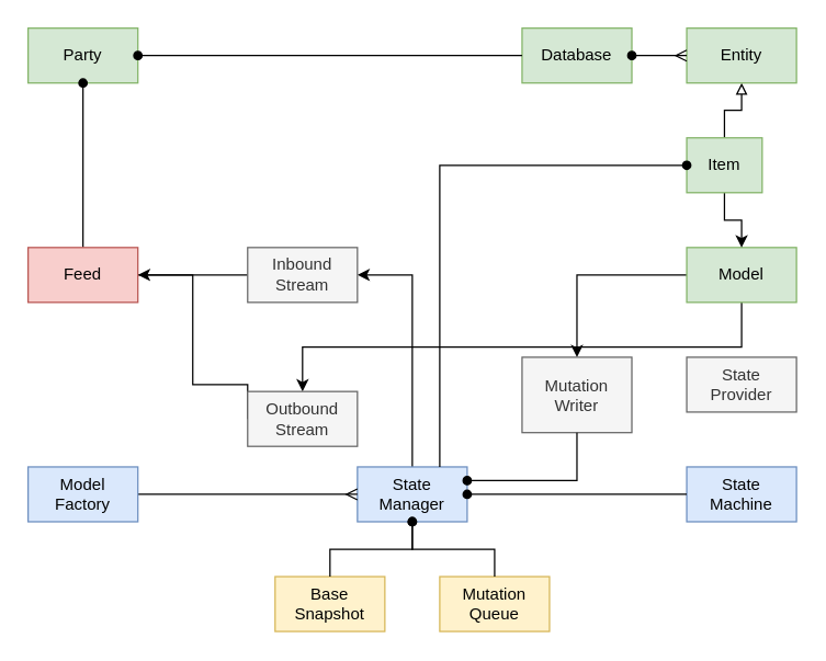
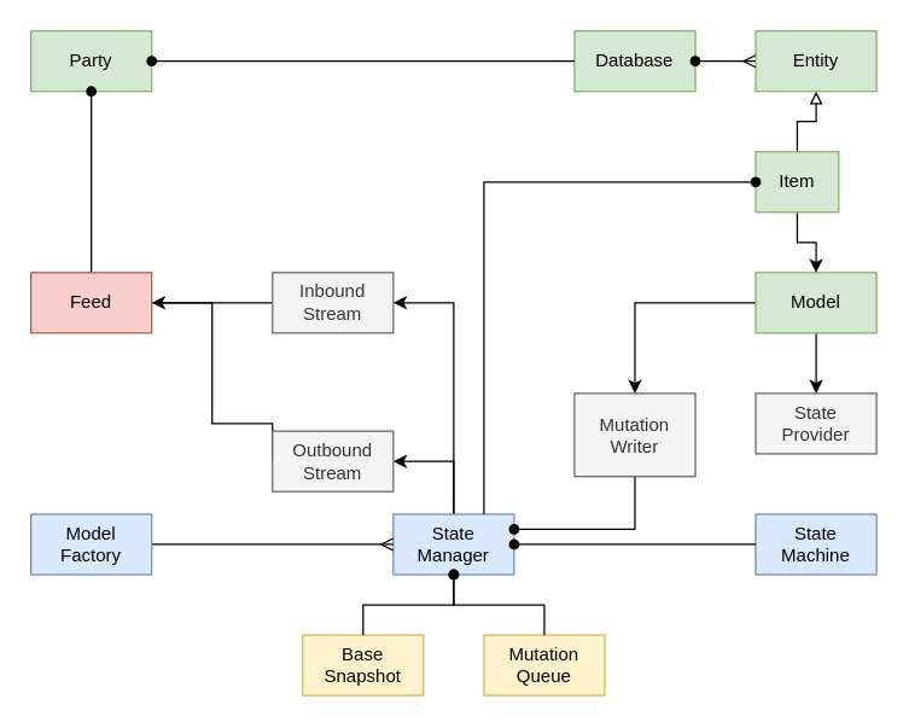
  <mxCell id="0" />
  <mxCell id="1" parent="0" />
- <mxCell id="2" style="edgeStyle=orthogonalEdgeStyle;rounded=0;orthogonalLoop=1;jettySize=auto;html=1;exitX=0.5;exitY=1;exitDx=0;exitDy=0;endArrow=classic;endFill=1;" parent="1" source="4" target="26" edge="1"><mxGeometry relative="1" as="geometry" /></mxCell>
+ <mxCell id="2" style="edgeStyle=orthogonalEdgeStyle;rounded=0;orthogonalLoop=1;jettySize=auto;html=1;exitX=0.5;exitY=1;exitDx=0;exitDy=0;entryX=0.5;entryY=0;entryDx=0;entryDy=0;endArrow=classic;endFill=1;" parent="1" source="4" target="16" edge="1"><mxGeometry relative="1" as="geometry" /></mxCell>
  <mxCell id="3" style="edgeStyle=orthogonalEdgeStyle;rounded=0;orthogonalLoop=1;jettySize=auto;html=1;entryX=0.5;entryY=0;entryDx=0;entryDy=0;endArrow=classic;endFill=1;" parent="1" source="4" target="17" edge="1"><mxGeometry relative="1" as="geometry" /></mxCell>
  <mxCell id="4" value="Model" style="rounded=0;whiteSpace=wrap;html=1;fillColor=#d5e8d4;strokeColor=#82b366;" parent="1" vertex="1"><mxGeometry x="500" y="180" width="80" height="40" as="geometry" /></mxCell>
  <mxCell id="5" value="State&lt;br&gt;Machine" style="rounded=0;whiteSpace=wrap;html=1;fillColor=#dae8fc;strokeColor=#6c8ebf;" parent="1" vertex="1"><mxGeometry x="500" y="340" width="80" height="40" as="geometry" /></mxCell>
+ <mxCell id="6" style="edgeStyle=orthogonalEdgeStyle;rounded=0;orthogonalLoop=1;jettySize=auto;html=1;exitX=1;exitY=0.5;exitDx=0;exitDy=0;startArrow=classic;startFill=1;endArrow=none;endFill=0;" parent="1" source="26" target="8" edge="1"><mxGeometry relative="1" as="geometry" /></mxCell>
  <mxCell id="7" style="edgeStyle=orthogonalEdgeStyle;rounded=0;orthogonalLoop=1;jettySize=auto;html=1;exitX=1;exitY=0.5;exitDx=0;exitDy=0;entryX=0.5;entryY=0;entryDx=0;entryDy=0;startArrow=classic;startFill=1;endArrow=none;endFill=0;" parent="1" source="28" target="8" edge="1"><mxGeometry relative="1" as="geometry"><mxPoint x="340" y="350" as="targetPoint" /><Array as="points"><mxPoint x="300" y="200" /></Array></mxGeometry></mxCell>
  <mxCell id="8" value="State&lt;br&gt;Manager" style="rounded=0;whiteSpace=wrap;html=1;fillColor=#dae8fc;strokeColor=#6c8ebf;" parent="1" vertex="1"><mxGeometry x="260" y="340" width="80" height="40" as="geometry" /></mxCell>
  <mxCell id="9" style="edgeStyle=orthogonalEdgeStyle;rounded=0;orthogonalLoop=1;jettySize=auto;html=1;" parent="1" source="11" target="4" edge="1"><mxGeometry relative="1" as="geometry" /></mxCell>
  <mxCell id="10" style="edgeStyle=orthogonalEdgeStyle;rounded=0;orthogonalLoop=1;jettySize=auto;html=1;exitX=0.5;exitY=0;exitDx=0;exitDy=0;entryX=0.5;entryY=1;entryDx=0;entryDy=0;endArrow=block;endFill=0;" parent="1" source="11" target="20" edge="1"><mxGeometry relative="1" as="geometry" /></mxCell>
  <mxCell id="11" value="Item" style="rounded=0;whiteSpace=wrap;html=1;fillColor=#d5e8d4;strokeColor=#82b366;" parent="1" vertex="1"><mxGeometry x="500" y="100" width="55" height="40" as="geometry" /></mxCell>
  <mxCell id="12" value="" style="edgeStyle=orthogonalEdgeStyle;rounded=0;orthogonalLoop=1;jettySize=auto;html=1;exitX=1;exitY=0.5;exitDx=0;exitDy=0;endArrow=ERmany;endFill=0;" parent="1" source="13" target="8" edge="1"><mxGeometry relative="1" as="geometry" /></mxCell>
  <mxCell id="13" value="Model&lt;br&gt;Factory" style="rounded=0;whiteSpace=wrap;html=1;fillColor=#dae8fc;strokeColor=#6c8ebf;" parent="1" vertex="1"><mxGeometry x="20" y="340" width="80" height="40" as="geometry" /></mxCell>
  <mxCell id="14" value="Mutation&lt;br&gt;Queue" style="rounded=0;whiteSpace=wrap;html=1;fillColor=#fff2cc;strokeColor=#d6b656;" parent="1" vertex="1"><mxGeometry x="320" y="420" width="80" height="40" as="geometry" /></mxCell>
  <mxCell id="15" value="Base&lt;br&gt;Snapshot" style="rounded=0;whiteSpace=wrap;html=1;fillColor=#fff2cc;strokeColor=#d6b656;" parent="1" vertex="1"><mxGeometry x="200" y="420" width="80" height="40" as="geometry" /></mxCell>
  <mxCell id="16" value="State&lt;br&gt;Provider" style="rounded=0;whiteSpace=wrap;html=1;fillColor=#f5f5f5;strokeColor=#666666;fontColor=#333333;" parent="1" vertex="1"><mxGeometry x="500" y="260" width="80" height="40" as="geometry" /></mxCell>
  <mxCell id="17" value="Mutation&lt;br&gt;Writer" style="rounded=0;whiteSpace=wrap;html=1;fillColor=#f5f5f5;strokeColor=#666666;fontColor=#333333;" parent="1" vertex="1"><mxGeometry x="380" y="260" width="80" height="55" as="geometry" /></mxCell>
  <mxCell id="18" style="edgeStyle=orthogonalEdgeStyle;rounded=0;orthogonalLoop=1;jettySize=auto;html=1;entryX=1;entryY=0.25;entryDx=0;entryDy=0;endArrow=oval;endFill=1;" parent="1" source="17" target="8" edge="1"><mxGeometry relative="1" as="geometry"><Array as="points"><mxPoint x="420" y="350" /></Array></mxGeometry></mxCell>
  <mxCell id="19" style="edgeStyle=orthogonalEdgeStyle;rounded=0;orthogonalLoop=1;jettySize=auto;html=1;entryX=1;entryY=0.5;entryDx=0;entryDy=0;endArrow=oval;endFill=1;" parent="1" source="5" target="8" edge="1"><mxGeometry relative="1" as="geometry" /></mxCell>
  <mxCell id="20" value="Entity" style="rounded=0;whiteSpace=wrap;html=1;fillColor=#d5e8d4;strokeColor=#82b366;" parent="1" vertex="1"><mxGeometry x="500" y="20" width="80" height="40" as="geometry" /></mxCell>
  <mxCell id="21" style="edgeStyle=orthogonalEdgeStyle;rounded=0;orthogonalLoop=1;jettySize=auto;html=1;exitX=0.5;exitY=0;exitDx=0;exitDy=0;entryX=0.5;entryY=1;entryDx=0;entryDy=0;endArrow=oval;endFill=1;" parent="1" source="15" target="8" edge="1"><mxGeometry relative="1" as="geometry" /></mxCell>
  <mxCell id="22" style="edgeStyle=orthogonalEdgeStyle;rounded=0;orthogonalLoop=1;jettySize=auto;html=1;exitX=0.5;exitY=0;exitDx=0;exitDy=0;entryX=0.5;entryY=1;entryDx=0;entryDy=0;endArrow=oval;endFill=1;" parent="1" source="14" target="8" edge="1"><mxGeometry relative="1" as="geometry" /></mxCell>
  <mxCell id="23" value="Database" style="rounded=0;whiteSpace=wrap;html=1;fillColor=#d5e8d4;strokeColor=#82b366;" parent="1" vertex="1"><mxGeometry x="380" y="20" width="80" height="40" as="geometry" /></mxCell>
  <mxCell id="24" style="edgeStyle=orthogonalEdgeStyle;rounded=0;orthogonalLoop=1;jettySize=auto;html=1;endArrow=ERmany;endFill=0;entryX=0;entryY=0.5;entryDx=0;entryDy=0;startArrow=oval;startFill=1;" parent="1" source="23" target="20" edge="1"><mxGeometry relative="1" as="geometry" /></mxCell>
  <mxCell id="25" style="edgeStyle=orthogonalEdgeStyle;rounded=0;orthogonalLoop=1;jettySize=auto;html=1;startArrow=classic;startFill=1;endArrow=none;endFill=0;entryX=0;entryY=0.5;entryDx=0;entryDy=0;exitX=1;exitY=0.5;exitDx=0;exitDy=0;" parent="1" source="31" target="26" edge="1"><mxGeometry relative="1" as="geometry"><mxPoint x="-60" y="200" as="sourcePoint" /><Array as="points"><mxPoint x="140" y="200" /><mxPoint x="140" y="280" /></Array></mxGeometry></mxCell>
  <mxCell id="26" value="Outbound&lt;br&gt;Stream" style="rounded=0;whiteSpace=wrap;html=1;fillColor=#f5f5f5;strokeColor=#666666;fontColor=#333333;" parent="1" vertex="1"><mxGeometry x="180" y="285" width="80" height="40" as="geometry" /></mxCell>
  <mxCell id="27" style="edgeStyle=orthogonalEdgeStyle;rounded=0;orthogonalLoop=1;jettySize=auto;html=1;exitX=1;exitY=0.5;exitDx=0;exitDy=0;startArrow=none;startFill=1;endArrow=none;endFill=0;entryX=0;entryY=0.5;entryDx=0;entryDy=0;" parent="1" source="31" target="28" edge="1"><mxGeometry relative="1" as="geometry"><mxPoint x="60" y="340" as="sourcePoint" /></mxGeometry></mxCell>
  <mxCell id="28" value="Inbound&lt;br&gt;Stream" style="rounded=0;whiteSpace=wrap;html=1;fillColor=#f5f5f5;strokeColor=#666666;fontColor=#333333;" parent="1" vertex="1"><mxGeometry x="180" y="180" width="80" height="40" as="geometry" /></mxCell>
  <mxCell id="29" value="Party" style="rounded=0;whiteSpace=wrap;html=1;fillColor=#d5e8d4;strokeColor=#82b366;" parent="1" vertex="1"><mxGeometry x="20" y="20" width="80" height="40" as="geometry" /></mxCell>
  <mxCell id="30" style="edgeStyle=orthogonalEdgeStyle;rounded=0;orthogonalLoop=1;jettySize=auto;html=1;exitX=0.5;exitY=1;exitDx=0;exitDy=0;entryX=0.5;entryY=0;entryDx=0;entryDy=0;startArrow=oval;startFill=1;endArrow=none;endFill=0;" parent="1" source="29" target="31" edge="1"><mxGeometry relative="1" as="geometry" /></mxCell>
  <mxCell id="31" value="Feed" style="rounded=0;whiteSpace=wrap;html=1;fillColor=#f8cecc;strokeColor=#b85450;" parent="1" vertex="1"><mxGeometry x="20" y="180" width="80" height="40" as="geometry" /></mxCell>
  <mxCell id="32" style="edgeStyle=orthogonalEdgeStyle;rounded=0;orthogonalLoop=1;jettySize=auto;html=1;startArrow=oval;startFill=1;endArrow=none;endFill=0;entryX=0;entryY=0.5;entryDx=0;entryDy=0;" parent="1" source="29" target="23" edge="1"><mxGeometry relative="1" as="geometry"><mxPoint x="110" y="40" as="sourcePoint" /></mxGeometry></mxCell>
  <mxCell id="33" style="edgeStyle=orthogonalEdgeStyle;rounded=0;orthogonalLoop=1;jettySize=auto;html=1;exitX=0;exitY=0.5;exitDx=0;exitDy=0;entryX=0.75;entryY=0;entryDx=0;entryDy=0;startArrow=oval;startFill=1;endArrow=none;endFill=0;" parent="1" source="11" target="8" edge="1"><mxGeometry relative="1" as="geometry" /></mxCell>
